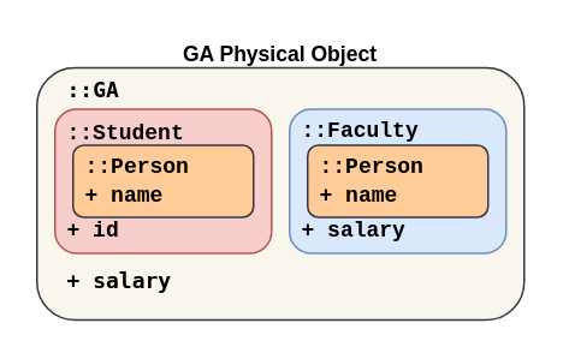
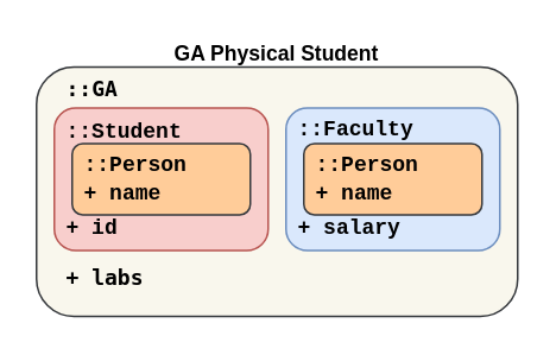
  <mxCell id="0" />
  <mxCell id="1" parent="0" />
- <mxCell id="2" value="&lt;p style=&quot;line-height: 0.9;&quot;&gt;&lt;/p&gt;&lt;pre&gt;&lt;b&gt;::GA&lt;/b&gt;&lt;/pre&gt;&lt;pre&gt;&lt;b&gt;&lt;br&gt;&lt;/b&gt;&lt;/pre&gt;&lt;pre&gt;&lt;b&gt;&lt;br&gt;&lt;/b&gt;&lt;/pre&gt;&lt;pre&gt;&lt;b&gt;&lt;br&gt;&lt;/b&gt;&lt;/pre&gt;&lt;pre&gt;&lt;b&gt;+ salary&lt;/b&gt;&lt;/pre&gt;&lt;p&gt;&lt;/p&gt;" style="rounded=1;html=1;align=left;labelPosition=center;verticalLabelPosition=middle;verticalAlign=bottom;spacingLeft=15;spacingTop=76;fillColor=#f9f7ed;strokeColor=#36393d;" parent="1" vertex="1"><mxGeometry x="20" y="37" width="270" height="140" as="geometry" /></mxCell>
- <mxCell id="3" value="&lt;h3&gt;&lt;font face=&quot;Helvetica&quot;&gt;GA Physical Object&lt;/font&gt;&lt;/h3&gt;" style="text;html=1;strokeColor=none;fillColor=none;align=center;verticalAlign=middle;whiteSpace=wrap;rounded=0;labelBackgroundColor=none;labelBorderColor=none;fontFamily=Courier New;fontSize=10;" parent="1" vertex="1"><mxGeometry x="20" y="20" width="270" height="20" as="geometry" /></mxCell>
+ <mxCell id="2" value="&lt;p style=&quot;line-height: 0.9;&quot;&gt;&lt;/p&gt;&lt;pre&gt;&lt;b&gt;::GA&lt;/b&gt;&lt;/pre&gt;&lt;pre&gt;&lt;b&gt;&lt;br&gt;&lt;/b&gt;&lt;/pre&gt;&lt;pre&gt;&lt;b&gt;&lt;br&gt;&lt;/b&gt;&lt;/pre&gt;&lt;pre&gt;&lt;b&gt;&lt;br&gt;&lt;/b&gt;&lt;/pre&gt;&lt;pre&gt;&lt;b&gt;+ labs&lt;/b&gt;&lt;/pre&gt;&lt;p&gt;&lt;/p&gt;" style="rounded=1;html=1;align=left;labelPosition=center;verticalLabelPosition=middle;verticalAlign=bottom;spacingLeft=15;spacingTop=76;fillColor=#f9f7ed;strokeColor=#36393d;" parent="1" vertex="1"><mxGeometry x="20" y="37" width="270" height="140" as="geometry" /></mxCell>
+ <mxCell id="3" value="&lt;h3&gt;&lt;font face=&quot;Helvetica&quot;&gt;GA Physical Student&lt;/font&gt;&lt;/h3&gt;" style="text;html=1;strokeColor=none;fillColor=none;align=center;verticalAlign=middle;whiteSpace=wrap;rounded=0;labelBackgroundColor=none;labelBorderColor=none;fontFamily=Courier New;fontSize=10;" parent="1" vertex="1"><mxGeometry x="20" y="20" width="270" height="20" as="geometry" /></mxCell>
  <mxCell id="4" value="" style="group" parent="1" vertex="1" connectable="0"><mxGeometry x="160" y="60" width="120" height="80" as="geometry" /></mxCell>
  <mxCell id="5" value="&lt;pre&gt;&lt;font face=&quot;Courier New&quot;&gt;&lt;b&gt;::Faculty&lt;/b&gt;&lt;/font&gt;&lt;/pre&gt;&lt;pre&gt;&lt;font face=&quot;Courier New&quot;&gt;&lt;b&gt;&lt;br&gt;&lt;/b&gt;&lt;/font&gt;&lt;/pre&gt;&lt;pre&gt;&lt;font face=&quot;Courier New&quot;&gt;&lt;b&gt;+ salary&lt;/b&gt;&lt;/font&gt;&lt;/pre&gt;" style="rounded=1;html=1;align=left;labelPosition=center;verticalLabelPosition=middle;verticalAlign=middle;spacingLeft=5;fillColor=#dae8fc;strokeColor=#6c8ebf;" parent="4" vertex="1"><mxGeometry width="120" height="80" as="geometry" /></mxCell>
  <mxCell id="6" value="&lt;pre&gt;&lt;font face=&quot;Courier New&quot;&gt;&lt;b&gt;::Person&lt;br&gt;+ name&lt;/b&gt;&lt;/font&gt;&lt;/pre&gt;" style="rounded=1;html=1;align=left;labelPosition=center;verticalLabelPosition=middle;verticalAlign=middle;spacingLeft=5;fillColor=#ffcc99;strokeColor=#36393d;" parent="4" vertex="1"><mxGeometry x="10" y="20" width="100" height="40" as="geometry" /></mxCell>
  <mxCell id="7" value="" style="group" parent="1" vertex="1" connectable="0"><mxGeometry x="30" y="60" width="120" height="80" as="geometry" /></mxCell>
  <mxCell id="8" value="&lt;pre&gt;&lt;font face=&quot;Courier New&quot;&gt;&lt;b&gt;::Student&lt;/b&gt;&lt;/font&gt;&lt;/pre&gt;&lt;pre&gt;&lt;br&gt;&lt;/pre&gt;&lt;pre&gt;&lt;font face=&quot;Courier New&quot;&gt;&lt;b&gt;+ id&lt;/b&gt;&lt;/font&gt;&lt;/pre&gt;" style="rounded=1;html=1;align=left;labelPosition=center;verticalLabelPosition=middle;verticalAlign=middle;spacingLeft=5;fillColor=#f8cecc;strokeColor=#b85450;" parent="7" vertex="1"><mxGeometry width="120" height="80" as="geometry" /></mxCell>
  <mxCell id="9" value="&lt;pre&gt;&lt;font face=&quot;Courier New&quot;&gt;&lt;b&gt;::Person&lt;br&gt;+ name&lt;/b&gt;&lt;/font&gt;&lt;/pre&gt;" style="rounded=1;html=1;align=left;labelPosition=center;verticalLabelPosition=middle;verticalAlign=middle;spacingLeft=5;fillColor=#ffcc99;strokeColor=#36393d;" parent="7" vertex="1"><mxGeometry x="10" y="20" width="100" height="40" as="geometry" /></mxCell>
